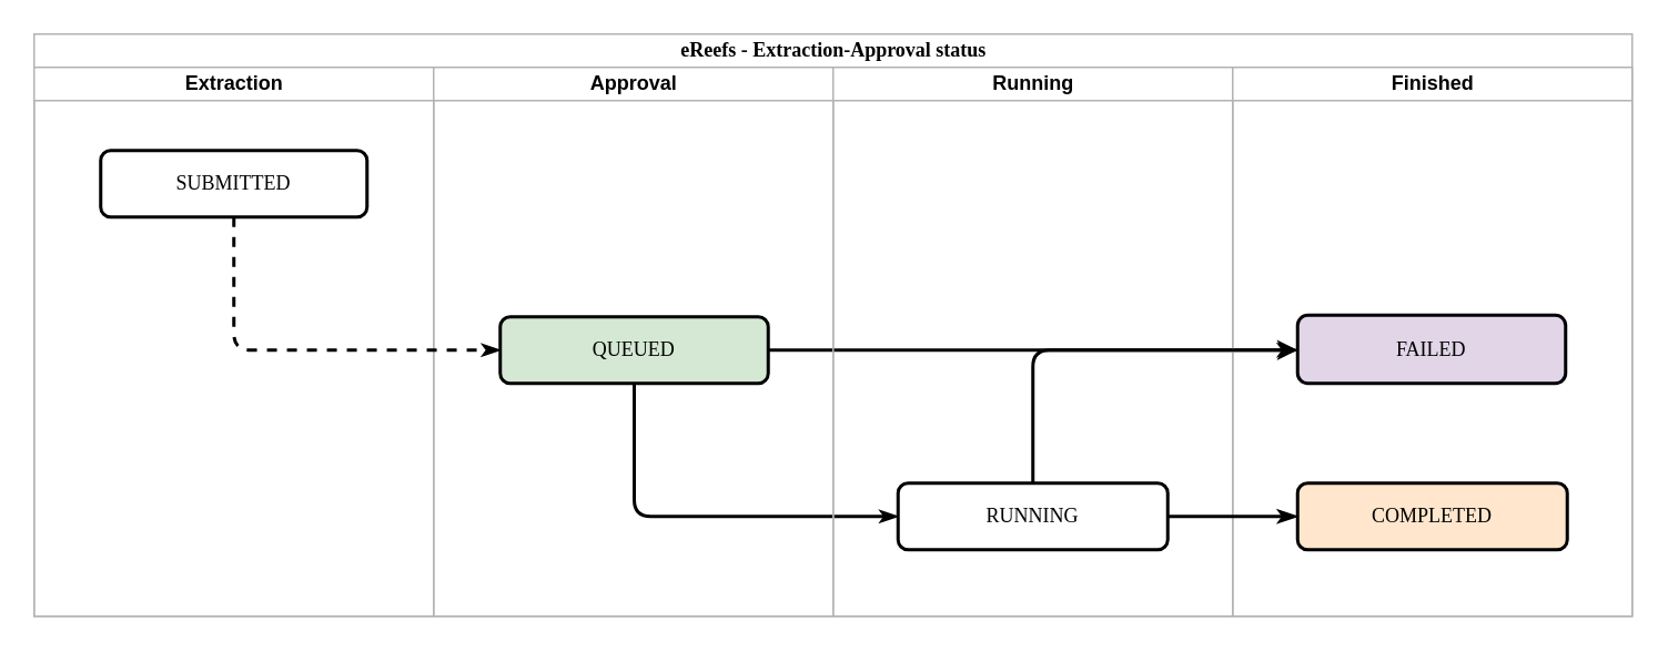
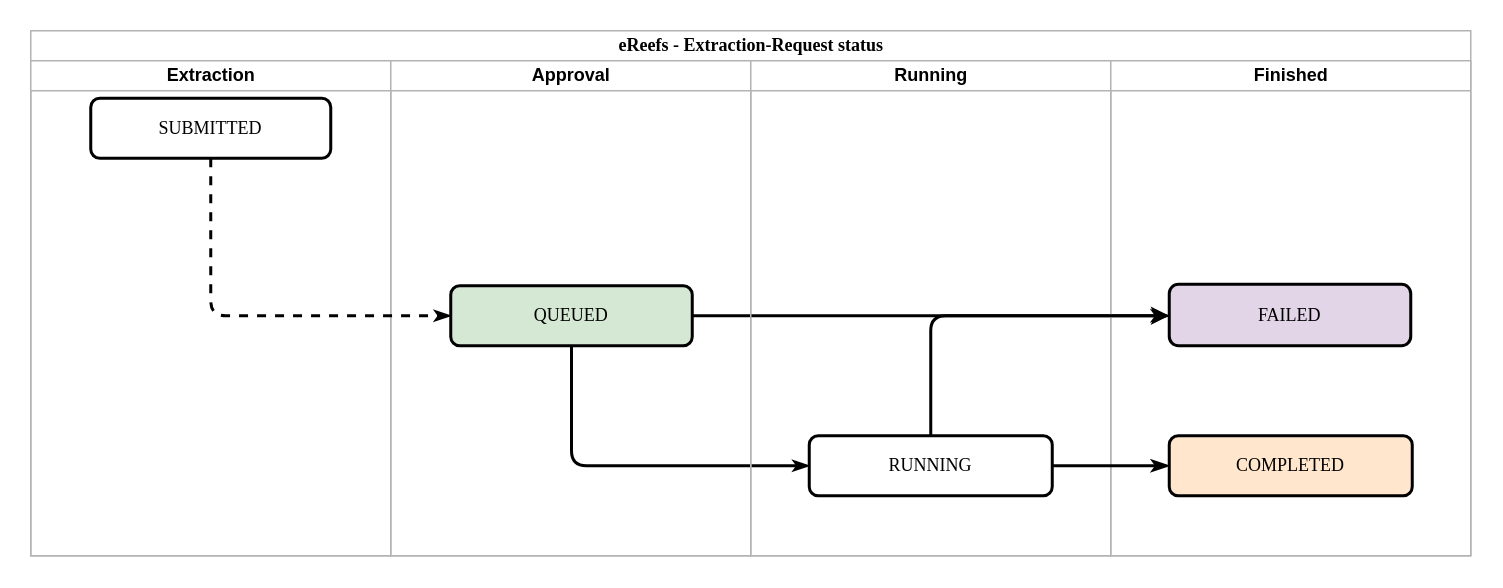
  <mxCell id="0" />
  <mxCell id="1" parent="0" />
- <mxCell id="2" value="eReefs - Extraction-Approval status" style="swimlane;html=1;childLayout=stackLayout;startSize=20;rounded=0;shadow=0;labelBackgroundColor=none;strokeColor=#B3B3B3;strokeWidth=1;fillColor=#ffffff;fontFamily=Verdana;fontSize=12;fontColor=#000000;align=center;" parent="1" vertex="1"><mxGeometry x="20" y="20" width="960" height="350" as="geometry" /></mxCell>
+ <mxCell id="2" value="eReefs - Extraction-Request status" style="swimlane;html=1;childLayout=stackLayout;startSize=20;rounded=0;shadow=0;labelBackgroundColor=none;strokeColor=#B3B3B3;strokeWidth=1;fillColor=#ffffff;fontFamily=Verdana;fontSize=12;fontColor=#000000;align=center;" parent="1" vertex="1"><mxGeometry x="20" y="20" width="960" height="350" as="geometry" /></mxCell>
  <mxCell id="3" value="Extraction" style="swimlane;html=1;startSize=20;fontSize=12;strokeColor=#B3B3B3;" parent="2" vertex="1"><mxGeometry y="20" width="240" height="330" as="geometry" /></mxCell>
- <mxCell id="4" value="SUBMITTED" style="rounded=1;whiteSpace=wrap;html=1;shadow=0;labelBackgroundColor=none;strokeColor=#000000;strokeWidth=2;fillColor=#ffffff;fontFamily=Verdana;fontSize=12;fontColor=#000000;align=center;fontStyle=0" parent="3" vertex="1"><mxGeometry x="40" y="50" width="160" height="40" as="geometry" /></mxCell>
+ <mxCell id="4" value="SUBMITTED" style="rounded=1;whiteSpace=wrap;html=1;shadow=0;labelBackgroundColor=none;strokeColor=#000000;strokeWidth=2;fillColor=#ffffff;fontFamily=Verdana;fontSize=12;fontColor=#000000;align=center;fontStyle=0" parent="3" vertex="1"><mxGeometry x="40" y="25" width="160" height="40" as="geometry" /></mxCell>
  <mxCell id="5" style="edgeStyle=orthogonalEdgeStyle;rounded=1;html=1;labelBackgroundColor=none;startArrow=none;startFill=0;startSize=5;endArrow=classicThin;endFill=1;endSize=5;jettySize=auto;orthogonalLoop=1;strokeColor=#000000;strokeWidth=1;fontFamily=Verdana;fontSize=8;fontColor=#000000;" parent="2" edge="1"><mxGeometry relative="1" as="geometry"><mxPoint x="120" y="205" as="sourcePoint" /></mxGeometry></mxCell>
  <mxCell id="6" style="edgeStyle=orthogonalEdgeStyle;rounded=1;html=1;labelBackgroundColor=none;startArrow=none;startFill=0;startSize=5;endArrow=classicThin;endFill=1;endSize=5;jettySize=auto;orthogonalLoop=1;strokeColor=#000000;strokeWidth=1;fontFamily=Verdana;fontSize=8;fontColor=#000000;" parent="2" edge="1"><mxGeometry relative="1" as="geometry"><mxPoint x="70" y="235" as="targetPoint" /></mxGeometry></mxCell>
  <mxCell id="7" style="edgeStyle=orthogonalEdgeStyle;rounded=1;html=1;labelBackgroundColor=none;startArrow=none;startFill=0;startSize=5;endArrow=classicThin;endFill=1;endSize=5;jettySize=auto;orthogonalLoop=1;strokeColor=#000000;strokeWidth=1;fontFamily=Verdana;fontSize=8;fontColor=#000000;" parent="2" edge="1"><mxGeometry relative="1" as="geometry"><Array as="points"><mxPoint x="20" y="690" /><mxPoint x="20" y="370" /><mxPoint x="70" y="370" /></Array><mxPoint x="70" y="235" as="targetPoint" /></mxGeometry></mxCell>
  <mxCell id="8" style="edgeStyle=orthogonalEdgeStyle;rounded=1;html=1;labelBackgroundColor=none;startArrow=none;startFill=0;startSize=5;endArrow=classicThin;endFill=1;endSize=5;jettySize=auto;orthogonalLoop=1;strokeColor=#000000;strokeWidth=1;fontFamily=Verdana;fontSize=8;fontColor=#000000;" parent="2" edge="1"><mxGeometry relative="1" as="geometry"><Array as="points"><mxPoint x="80" y="650" /><mxPoint x="490" y="650" /><mxPoint x="490" y="610" /></Array><mxPoint x="80" y="640" as="sourcePoint" /></mxGeometry></mxCell>
  <mxCell id="9" style="edgeStyle=orthogonalEdgeStyle;rounded=1;html=1;labelBackgroundColor=none;startArrow=none;startFill=0;startSize=5;endArrow=classicThin;endFill=1;endSize=5;jettySize=auto;orthogonalLoop=1;strokeColor=#000000;strokeWidth=1;fontFamily=Verdana;fontSize=8;fontColor=#000000;" parent="2" edge="1"><mxGeometry relative="1" as="geometry"><mxPoint x="600" y="610" as="sourcePoint" /></mxGeometry></mxCell>
  <mxCell id="10" style="edgeStyle=orthogonalEdgeStyle;rounded=1;html=1;labelBackgroundColor=none;startArrow=none;startFill=0;startSize=5;endArrow=classicThin;endFill=1;endSize=5;jettySize=auto;orthogonalLoop=1;strokeColor=#000000;strokeWidth=2;fontFamily=Verdana;fontSize=8;fontColor=#000000;entryX=0;entryY=0.5;entryDx=0;entryDy=0;" parent="2" source="12" target="15" edge="1"><mxGeometry relative="1" as="geometry"><mxPoint x="360" y="310" as="sourcePoint" /><mxPoint x="790" y="229.5" as="targetPoint" /><Array as="points"><mxPoint x="360" y="290" /></Array></mxGeometry></mxCell>
  <mxCell id="11" value="Approval" style="swimlane;html=1;startSize=20;strokeColor=#B3B3B3;" parent="2" vertex="1"><mxGeometry x="240" y="20" width="240" height="330" as="geometry" /></mxCell>
  <mxCell id="12" value="QUEUED" style="rounded=1;whiteSpace=wrap;html=1;shadow=0;labelBackgroundColor=none;strokeColor=#000000;strokeWidth=2;fillColor=#d5e8d4;fontFamily=Verdana;fontSize=12;fontColor=#000000;align=center;fontStyle=0;" parent="11" vertex="1"><mxGeometry x="40" y="150" width="161" height="40" as="geometry" /></mxCell>
  <mxCell id="13" value="" style="edgeStyle=orthogonalEdgeStyle;rounded=0;orthogonalLoop=1;jettySize=auto;html=1;fontSize=12;strokeWidth=2;" parent="2" source="12" edge="1"><mxGeometry relative="1" as="geometry"><mxPoint x="759" y="190" as="targetPoint" /></mxGeometry></mxCell>
  <mxCell id="14" value="Running" style="swimlane;html=1;startSize=20;strokeColor=#B3B3B3;" parent="2" vertex="1"><mxGeometry x="480" y="20" width="240" height="330" as="geometry" /></mxCell>
  <mxCell id="15" value="RUNNING" style="rounded=1;whiteSpace=wrap;html=1;shadow=0;labelBackgroundColor=none;strokeColor=#000000;strokeWidth=2;fillColor=#ffffff;fontFamily=Verdana;fontSize=12;fontColor=#000000;align=center;fontStyle=0" parent="14" vertex="1"><mxGeometry x="39" y="250" width="162" height="40" as="geometry" /></mxCell>
  <mxCell id="16" style="edgeStyle=orthogonalEdgeStyle;rounded=1;html=1;labelBackgroundColor=none;startArrow=none;startFill=0;startSize=5;endArrow=classicThin;endFill=1;endSize=5;jettySize=auto;orthogonalLoop=1;strokeColor=#000000;strokeWidth=2;fontFamily=Verdana;fontSize=8;fontColor=#000000;entryX=0;entryY=0.5;entryDx=0;entryDy=0;dashed=1;" parent="2" source="4" target="12" edge="1"><mxGeometry relative="1" as="geometry"><mxPoint x="270" y="110" as="targetPoint" /><Array as="points"><mxPoint x="120" y="190" /></Array></mxGeometry></mxCell>
  <mxCell id="17" value="Finished" style="swimlane;html=1;startSize=20;strokeColor=#B3B3B3;" parent="2" vertex="1"><mxGeometry x="720" y="20" width="240" height="330" as="geometry" /></mxCell>
  <mxCell id="18" style="edgeStyle=orthogonalEdgeStyle;rounded=1;html=1;labelBackgroundColor=none;startArrow=none;startFill=0;startSize=5;endArrow=classicThin;endFill=1;endSize=5;jettySize=auto;orthogonalLoop=1;strokeColor=#000000;strokeWidth=1;fontFamily=Verdana;fontSize=8;fontColor=#000000;" parent="17" edge="1"><mxGeometry relative="1" as="geometry"><mxPoint x="80" y="320" as="targetPoint" /></mxGeometry></mxCell>
  <mxCell id="19" style="edgeStyle=orthogonalEdgeStyle;rounded=1;html=1;labelBackgroundColor=none;startArrow=none;startFill=0;startSize=5;endArrow=classicThin;endFill=1;endSize=5;jettySize=auto;orthogonalLoop=1;strokeColor=#000000;strokeWidth=1;fontFamily=Verdana;fontSize=8;fontColor=#000000;" parent="17" edge="1"><mxGeometry relative="1" as="geometry"><mxPoint x="80" y="400" as="targetPoint" /></mxGeometry></mxCell>
  <mxCell id="20" style="edgeStyle=orthogonalEdgeStyle;rounded=1;html=1;labelBackgroundColor=none;startArrow=none;startFill=0;startSize=5;endArrow=classicThin;endFill=1;endSize=5;jettySize=auto;orthogonalLoop=1;strokeColor=#000000;strokeWidth=1;fontFamily=Verdana;fontSize=8;fontColor=#000000;" parent="17" edge="1"><mxGeometry relative="1" as="geometry"><mxPoint x="80" y="620" as="sourcePoint" /></mxGeometry></mxCell>
  <mxCell id="21" value="FAILED" style="rounded=1;whiteSpace=wrap;html=1;shadow=0;labelBackgroundColor=none;strokeColor=#000000;strokeWidth=2;fillColor=#e1d5e7;fontFamily=Verdana;fontSize=12;fontColor=#000000;align=center;fontStyle=0;" parent="17" vertex="1"><mxGeometry x="39" y="149" width="161" height="41" as="geometry" /></mxCell>
  <mxCell id="22" value="COMPLETED" style="rounded=1;whiteSpace=wrap;html=1;shadow=0;labelBackgroundColor=none;strokeColor=#000000;strokeWidth=2;fillColor=#ffe6cc;fontFamily=Verdana;fontSize=12;fontColor=#000000;align=center;fontStyle=0;" parent="17" vertex="1"><mxGeometry x="39" y="250" width="162" height="40" as="geometry" /></mxCell>
  <mxCell id="23" value="" style="edgeStyle=orthogonalEdgeStyle;rounded=1;orthogonalLoop=1;jettySize=auto;html=1;fontSize=12;strokeWidth=2;endArrow=classicThin;endFill=1;" parent="2" source="15" target="21" edge="1"><mxGeometry relative="1" as="geometry"><mxPoint x="691" y="460" as="sourcePoint" /><mxPoint x="920.5" y="290" as="targetPoint" /><Array as="points"><mxPoint x="600" y="190" /></Array></mxGeometry></mxCell>
  <mxCell id="24" value="" style="edgeStyle=orthogonalEdgeStyle;rounded=1;orthogonalLoop=1;jettySize=auto;html=1;fontSize=12;exitX=1;exitY=0.5;exitDx=0;exitDy=0;entryX=0;entryY=0.5;entryDx=0;entryDy=0;strokeWidth=2;endArrow=classicThin;endFill=1;" parent="2" source="15" target="22" edge="1"><mxGeometry relative="1" as="geometry"><mxPoint x="650" y="409.5" as="sourcePoint" /><mxPoint x="650" y="324.5" as="targetPoint" /><Array as="points"><mxPoint x="690" y="290" /><mxPoint x="690" y="290" /></Array></mxGeometry></mxCell>
